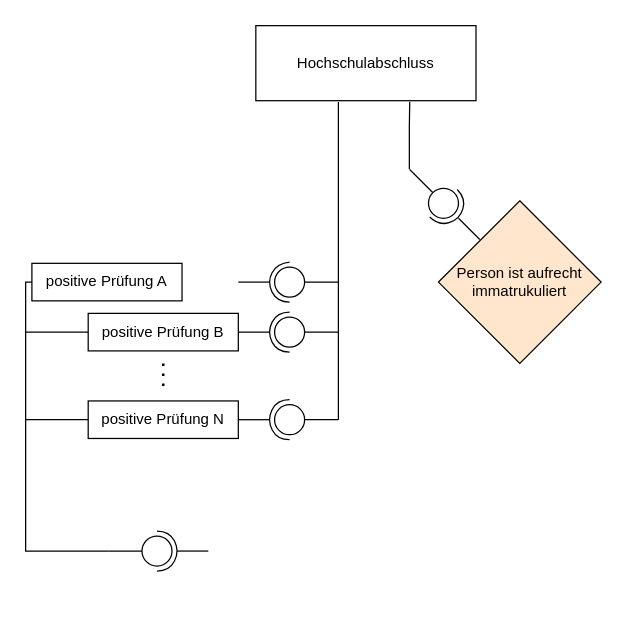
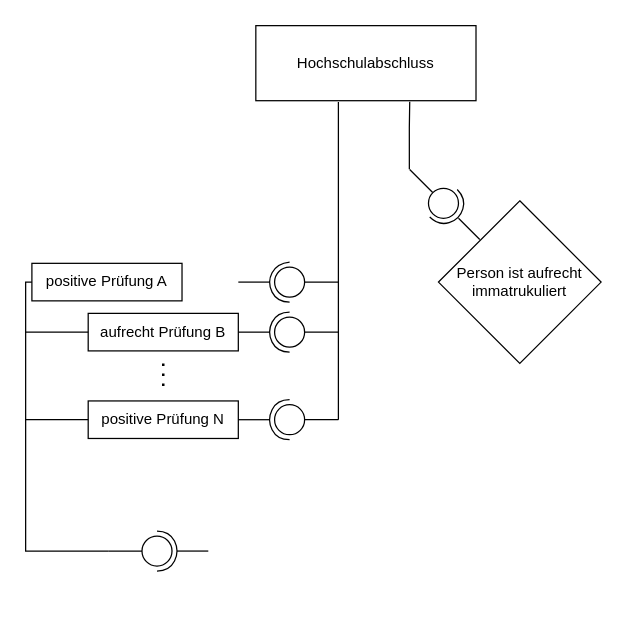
  <mxCell id="0" />
  <mxCell id="1" parent="0" />
  <mxCell id="2" value="Hochschulabschluss" style="rounded=0;whiteSpace=wrap;html=1;" vertex="1" parent="1"><mxGeometry x="204" y="20" width="176" height="60" as="geometry" /></mxCell>
  <mxCell id="3" value="positive Prüfung A" style="rounded=0;whiteSpace=wrap;html=1;" vertex="1" parent="1"><mxGeometry x="25" y="210" width="120" height="30" as="geometry" /></mxCell>
- <mxCell id="4" value="positive Prüfung B" style="rounded=0;whiteSpace=wrap;html=1;" vertex="1" parent="1"><mxGeometry x="70" y="250" width="120" height="30" as="geometry" /></mxCell>
+ <mxCell id="4" value="aufrecht Prüfung B" style="rounded=0;whiteSpace=wrap;html=1;" vertex="1" parent="1"><mxGeometry x="70" y="250" width="120" height="30" as="geometry" /></mxCell>
  <mxCell id="5" value="positive Prüfung N" style="rounded=0;whiteSpace=wrap;html=1;" vertex="1" parent="1"><mxGeometry x="70" y="320" width="120" height="30" as="geometry" /></mxCell>
  <mxCell id="6" value="" style="group;resizable=0;cloneable=1;deletable=1;recursiveResize=0;movable=1;treeMoving=0;editable=1;rotatable=1;locked=0;connectable=1;rotation=90;" vertex="1" connectable="0" parent="1"><mxGeometry x="214" y="185" width="32" height="80" as="geometry" /></mxCell>
  <mxCell id="7" value="" style="endArrow=none;html=1;rounded=0;snapToPoint=0;ignoreEdge=0;movable=0;deletable=0;cloneable=0;anchorPointDirection=1;" edge="1" parent="6"><mxGeometry width="50" height="50" relative="1" as="geometry"><mxPoint x="-24" y="40" as="sourcePoint" /><mxPoint x="1" y="40" as="targetPoint" /></mxGeometry></mxCell>
  <mxCell id="8" value="" style="group;resizable=0;expand=0;deletable=0;editable=1;movable=0;rotatable=0;locked=0;connectable=0;recursiveResize=0;container=0;allowArrows=0;cloneable=0;rotation=90;" vertex="1" connectable="0" parent="6"><mxGeometry x="-2" y="25" width="32" height="30" as="geometry" /></mxCell>
  <mxCell id="9" value="" style="ellipse;whiteSpace=wrap;html=1;strokeWidth=1;resizable=0;movable=0;connectable=0;allowArrows=0;rotatable=0;cloneable=0;deletable=0;part=0;container=0;rotation=90;" vertex="1" parent="8"><mxGeometry x="7" y="3" width="24" height="24" as="geometry" /></mxCell>
  <mxCell id="10" value="" style="endArrow=none;html=1;rounded=0;curved=1;strokeWidth=1;bendable=0;comic=0;movable=0;cloneable=0;deletable=0;anchorPointDirection=1;fixDash=0;ignoreEdge=0;orthogonalLoop=0;orthogonal=0;arcSize=20;editable=0;" edge="1" parent="8"><mxGeometry width="50" height="50" relative="1" as="geometry"><mxPoint x="19" y="-1" as="sourcePoint" /><mxPoint x="19" y="31" as="targetPoint" /><Array as="points"><mxPoint x="9" /><mxPoint x="1" y="15" /><mxPoint x="9" y="31" /></Array></mxGeometry></mxCell>
  <mxCell id="11" value="" style="endArrow=none;html=1;rounded=0;entryX=0.5;entryY=0;entryDx=0;entryDy=0;movable=0;cloneable=0;deletable=0;" edge="1" parent="6" target="8"><mxGeometry width="50" height="50" relative="1" as="geometry"><mxPoint x="56" y="40" as="sourcePoint" /><mxPoint x="19" y="80" as="targetPoint" /></mxGeometry></mxCell>
  <mxCell id="12" value="" style="group;resizable=0;cloneable=1;deletable=1;recursiveResize=0;movable=1;treeMoving=0;editable=1;rotatable=1;locked=0;connectable=1;rotation=90;" vertex="1" connectable="0" parent="1"><mxGeometry x="214" y="225" width="32" height="80" as="geometry" /></mxCell>
  <mxCell id="13" value="" style="endArrow=none;html=1;rounded=0;snapToPoint=0;ignoreEdge=0;movable=0;deletable=0;cloneable=0;anchorPointDirection=1;" edge="1" parent="12"><mxGeometry width="50" height="50" relative="1" as="geometry"><mxPoint x="-24" y="40" as="sourcePoint" /><mxPoint x="1" y="40" as="targetPoint" /></mxGeometry></mxCell>
  <mxCell id="14" value="" style="group;resizable=0;expand=0;deletable=0;editable=1;movable=0;rotatable=0;locked=0;connectable=0;recursiveResize=0;container=0;allowArrows=0;cloneable=0;rotation=90;" vertex="1" connectable="0" parent="12"><mxGeometry x="-2" y="25" width="32" height="30" as="geometry" /></mxCell>
  <mxCell id="15" value="" style="ellipse;whiteSpace=wrap;html=1;strokeWidth=1;resizable=0;movable=0;connectable=0;allowArrows=0;rotatable=0;cloneable=0;deletable=0;part=0;container=0;rotation=90;" vertex="1" parent="14"><mxGeometry x="7" y="3" width="24" height="24" as="geometry" /></mxCell>
  <mxCell id="16" value="" style="endArrow=none;html=1;rounded=0;curved=1;strokeWidth=1;bendable=0;comic=0;movable=0;cloneable=0;deletable=0;anchorPointDirection=1;fixDash=0;ignoreEdge=0;orthogonalLoop=0;orthogonal=0;arcSize=20;editable=0;" edge="1" parent="14"><mxGeometry width="50" height="50" relative="1" as="geometry"><mxPoint x="19" y="-1" as="sourcePoint" /><mxPoint x="19" y="31" as="targetPoint" /><Array as="points"><mxPoint x="9" y="-1" /><mxPoint x="1" y="15" /><mxPoint x="9" y="31" /></Array></mxGeometry></mxCell>
  <mxCell id="17" value="" style="endArrow=none;html=1;rounded=0;entryX=0.5;entryY=0;entryDx=0;entryDy=0;movable=0;cloneable=0;deletable=0;" edge="1" parent="12" target="14"><mxGeometry width="50" height="50" relative="1" as="geometry"><mxPoint x="56" y="40" as="sourcePoint" /><mxPoint x="19" y="80" as="targetPoint" /></mxGeometry></mxCell>
  <mxCell id="18" value="" style="group;resizable=0;cloneable=1;deletable=1;recursiveResize=0;movable=1;treeMoving=0;editable=1;rotatable=1;locked=0;connectable=1;rotation=90;" vertex="1" connectable="0" parent="1"><mxGeometry x="214" y="295" width="32" height="80" as="geometry" /></mxCell>
  <mxCell id="19" value="" style="endArrow=none;html=1;rounded=0;snapToPoint=0;ignoreEdge=0;movable=0;deletable=0;cloneable=0;anchorPointDirection=1;" edge="1" parent="18"><mxGeometry width="50" height="50" relative="1" as="geometry"><mxPoint x="-24" y="40" as="sourcePoint" /><mxPoint x="1" y="40" as="targetPoint" /></mxGeometry></mxCell>
  <mxCell id="20" value="" style="group;resizable=0;expand=0;deletable=0;editable=1;movable=0;rotatable=0;locked=0;connectable=0;recursiveResize=0;container=0;allowArrows=0;cloneable=0;rotation=90;" vertex="1" connectable="0" parent="18"><mxGeometry x="-2" y="25" width="32" height="30" as="geometry" /></mxCell>
  <mxCell id="21" value="" style="ellipse;whiteSpace=wrap;html=1;strokeWidth=1;resizable=0;movable=0;connectable=0;allowArrows=0;rotatable=0;cloneable=0;deletable=0;part=0;container=0;rotation=90;" vertex="1" parent="20"><mxGeometry x="7" y="3" width="24" height="24" as="geometry" /></mxCell>
  <mxCell id="22" value="" style="endArrow=none;html=1;rounded=0;curved=1;strokeWidth=1;bendable=0;comic=0;movable=0;cloneable=0;deletable=0;anchorPointDirection=1;fixDash=0;ignoreEdge=0;orthogonalLoop=0;orthogonal=0;arcSize=20;editable=0;" edge="1" parent="20"><mxGeometry width="50" height="50" relative="1" as="geometry"><mxPoint x="19" y="-1" as="sourcePoint" /><mxPoint x="19" y="31" as="targetPoint" /><Array as="points"><mxPoint x="9" y="-1" /><mxPoint x="1" y="15" /><mxPoint x="9" y="31" /></Array></mxGeometry></mxCell>
  <mxCell id="23" value="" style="endArrow=none;html=1;rounded=0;entryX=0.5;entryY=0;entryDx=0;entryDy=0;movable=0;cloneable=0;deletable=0;" edge="1" parent="18" target="20"><mxGeometry width="50" height="50" relative="1" as="geometry"><mxPoint x="56" y="40" as="sourcePoint" /><mxPoint x="19" y="80" as="targetPoint" /></mxGeometry></mxCell>
  <mxCell id="24" value="" style="endArrow=none;dashed=1;html=1;dashPattern=1 3;strokeWidth=2;rounded=0;" edge="1" parent="1"><mxGeometry width="50" height="50" relative="1" as="geometry"><mxPoint x="130" y="290" as="sourcePoint" /><mxPoint x="130" y="310" as="targetPoint" /></mxGeometry></mxCell>
  <mxCell id="25" style="edgeStyle=orthogonalEdgeStyle;rounded=0;orthogonalLoop=1;jettySize=auto;html=1;entryX=0;entryY=0.5;entryDx=0;entryDy=0;endArrow=none;endFill=0;" edge="1" parent="1" source="26" target="3"><mxGeometry relative="1" as="geometry"><Array as="points"><mxPoint x="20" y="440" /><mxPoint x="20" y="225" /></Array></mxGeometry></mxCell>
  <mxCell id="26" value="" style="group;resizable=0;cloneable=1;deletable=1;recursiveResize=0;movable=1;treeMoving=0;editable=1;rotatable=1;locked=0;connectable=1;rotation=-90;" vertex="1" connectable="0" parent="1"><mxGeometry x="110" y="400" width="32" height="80" as="geometry" /></mxCell>
  <mxCell id="27" value="" style="endArrow=none;html=1;rounded=0;snapToPoint=0;ignoreEdge=0;movable=0;deletable=0;cloneable=0;anchorPointDirection=1;" edge="1" parent="26"><mxGeometry width="50" height="50" relative="1" as="geometry"><mxPoint x="56" y="40" as="sourcePoint" /><mxPoint x="31" y="40" as="targetPoint" /></mxGeometry></mxCell>
  <mxCell id="28" value="" style="group;resizable=0;expand=0;deletable=0;editable=1;movable=0;rotatable=0;locked=0;connectable=0;recursiveResize=0;container=0;allowArrows=0;cloneable=0;rotation=-90;" vertex="1" connectable="0" parent="26"><mxGeometry x="2" y="25" width="32" height="30" as="geometry" /></mxCell>
  <mxCell id="29" value="" style="ellipse;whiteSpace=wrap;html=1;strokeWidth=1;resizable=0;movable=0;connectable=0;allowArrows=0;rotatable=0;cloneable=0;deletable=0;part=0;container=0;rotation=-90;" vertex="1" parent="28"><mxGeometry x="1" y="3" width="24" height="24" as="geometry" /></mxCell>
  <mxCell id="30" value="" style="endArrow=none;html=1;rounded=0;curved=1;strokeWidth=1;bendable=0;comic=0;movable=0;cloneable=0;deletable=0;anchorPointDirection=1;fixDash=0;ignoreEdge=0;orthogonalLoop=0;orthogonal=0;arcSize=20;editable=0;" edge="1" parent="28"><mxGeometry width="50" height="50" relative="1" as="geometry"><mxPoint x="13" y="31" as="sourcePoint" /><mxPoint x="13" y="-1" as="targetPoint" /><Array as="points"><mxPoint x="23" y="31" /><mxPoint x="31" y="15" /><mxPoint x="23" y="-1" /></Array></mxGeometry></mxCell>
  <mxCell id="31" value="" style="endArrow=none;html=1;rounded=0;entryX=0.5;entryY=0;entryDx=0;entryDy=0;movable=0;cloneable=0;deletable=0;" edge="1" parent="26" target="28"><mxGeometry width="50" height="50" relative="1" as="geometry"><mxPoint x="-24" y="40" as="sourcePoint" /><mxPoint x="13" as="targetPoint" /></mxGeometry></mxCell>
  <mxCell id="32" value="" style="endArrow=none;html=1;rounded=0;entryX=0;entryY=0.5;entryDx=0;entryDy=0;" edge="1" parent="1" target="4"><mxGeometry width="50" height="50" relative="1" as="geometry"><mxPoint x="20" y="265" as="sourcePoint" /><mxPoint x="350" y="280" as="targetPoint" /></mxGeometry></mxCell>
  <mxCell id="33" style="edgeStyle=orthogonalEdgeStyle;rounded=0;orthogonalLoop=1;jettySize=auto;html=1;exitX=0.5;exitY=0;exitDx=0;exitDy=0;entryX=0.375;entryY=1.017;entryDx=0;entryDy=0;entryPerimeter=0;endArrow=none;endFill=0;" edge="1" parent="1" source="18" target="2"><mxGeometry relative="1" as="geometry"><Array as="points"><mxPoint x="270" y="270" /><mxPoint x="270" y="270" /></Array></mxGeometry></mxCell>
  <mxCell id="34" value="" style="endArrow=none;html=1;rounded=0;exitX=0;exitY=0.5;exitDx=0;exitDy=0;" edge="1" parent="1" source="5"><mxGeometry width="50" height="50" relative="1" as="geometry"><mxPoint x="300" y="330" as="sourcePoint" /><mxPoint x="20" y="335" as="targetPoint" /></mxGeometry></mxCell>
- <mxCell id="35" value="Person ist aufrecht immatrukuliert" style="rhombus;whiteSpace=wrap;html=1;fillColor=#ffe6cc;" vertex="1" parent="1"><mxGeometry x="350" y="160" width="130" height="130" as="geometry" /></mxCell>
+ <mxCell id="35" value="Person ist aufrecht immatrukuliert" style="rhombus;whiteSpace=wrap;html=1;" vertex="1" parent="1"><mxGeometry x="350" y="160" width="130" height="130" as="geometry" /></mxCell>
  <mxCell id="36" value="" style="group;resizable=0;cloneable=1;deletable=1;recursiveResize=0;movable=1;treeMoving=0;editable=1;rotatable=1;locked=0;connectable=1;rotation=-45;" vertex="1" connectable="0" parent="1"><mxGeometry x="339" y="123" width="32" height="80" as="geometry" /></mxCell>
  <mxCell id="37" value="" style="endArrow=none;html=1;rounded=0;snapToPoint=0;ignoreEdge=0;movable=0;deletable=0;cloneable=0;anchorPointDirection=1;" edge="1" parent="36"><mxGeometry width="50" height="50" relative="1" as="geometry"><mxPoint x="44" y="68" as="sourcePoint" /><mxPoint x="27" y="51" as="targetPoint" /></mxGeometry></mxCell>
  <mxCell id="38" value="" style="group;resizable=0;expand=0;deletable=0;editable=1;movable=0;rotatable=0;locked=0;connectable=0;recursiveResize=0;container=0;allowArrows=0;cloneable=0;rotation=-45;" vertex="1" connectable="0" parent="36"><mxGeometry x="1" y="26" width="32" height="30" as="geometry" /></mxCell>
  <mxCell id="39" value="" style="ellipse;whiteSpace=wrap;html=1;strokeWidth=1;resizable=0;movable=0;connectable=0;allowArrows=0;rotatable=0;cloneable=0;deletable=0;part=0;container=0;rotation=-45;" vertex="1" parent="38"><mxGeometry x="2" y="1" width="24" height="24" as="geometry" /></mxCell>
  <mxCell id="40" value="" style="endArrow=none;html=1;rounded=0;curved=1;strokeWidth=1;bendable=0;comic=0;movable=0;cloneable=0;deletable=0;anchorPointDirection=1;fixDash=0;ignoreEdge=0;orthogonalLoop=0;orthogonal=0;arcSize=20;editable=0;" edge="1" parent="38"><mxGeometry width="50" height="50" relative="1" as="geometry"><mxPoint x="3" y="24" as="sourcePoint" /><mxPoint x="25" y="2" as="targetPoint" /><Array as="points"><mxPoint x="10" y="31" /><mxPoint x="27" y="26" /><mxPoint x="32" y="9" /></Array></mxGeometry></mxCell>
  <mxCell id="41" value="" style="endArrow=none;html=1;rounded=0;entryX=0.5;entryY=0;entryDx=0;entryDy=0;movable=0;cloneable=0;deletable=0;" edge="1" parent="36" target="38"><mxGeometry width="50" height="50" relative="1" as="geometry"><mxPoint x="-12" y="12" as="sourcePoint" /><mxPoint x="42" y="10" as="targetPoint" /></mxGeometry></mxCell>
  <mxCell id="42" style="edgeStyle=orthogonalEdgeStyle;rounded=0;orthogonalLoop=1;jettySize=auto;html=1;exitX=0.5;exitY=0;exitDx=0;exitDy=0;entryX=0.699;entryY=1.014;entryDx=0;entryDy=0;entryPerimeter=0;endArrow=none;endFill=0;" edge="1" parent="1" source="36" target="2"><mxGeometry relative="1" as="geometry" /></mxCell>
